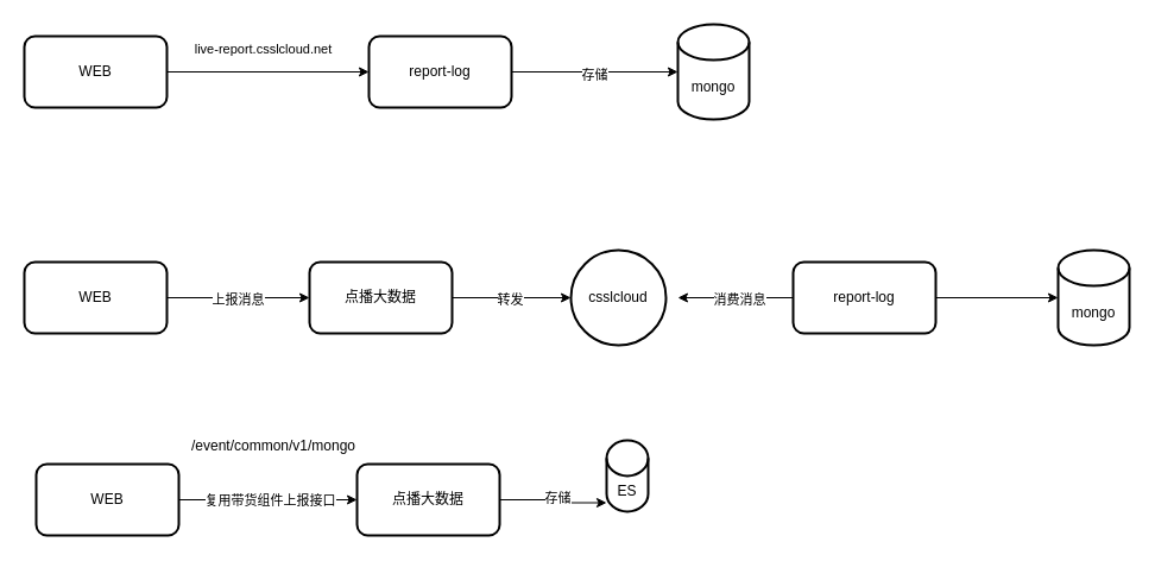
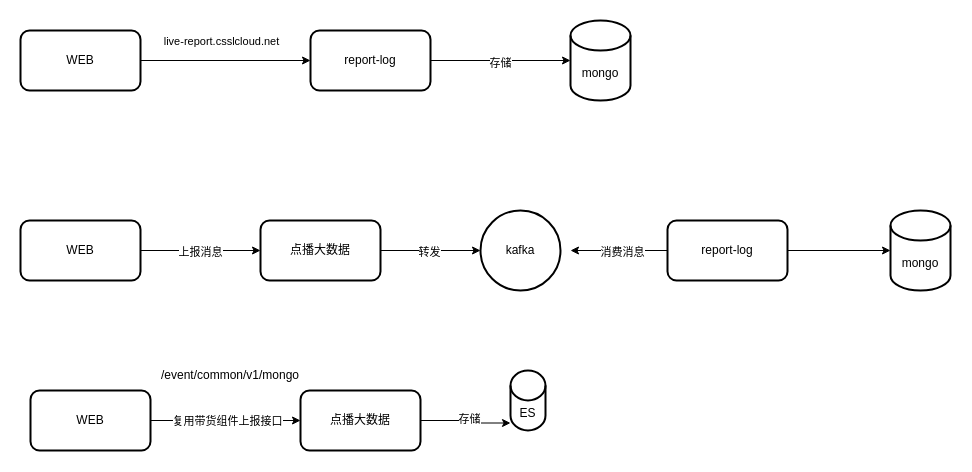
  <mxCell id="0" />
  <mxCell id="1" parent="0" />
  <mxCell id="2" style="edgeStyle=orthogonalEdgeStyle;rounded=0;orthogonalLoop=1;jettySize=auto;html=1;entryX=0;entryY=0.5;entryDx=0;entryDy=0;" edge="1" parent="1" source="4" target="7"><mxGeometry relative="1" as="geometry"><mxPoint x="230" y="60" as="targetPoint" /></mxGeometry></mxCell>
  <mxCell id="3" value="live-report.csslcloud.net" style="edgeLabel;html=1;align=center;verticalAlign=middle;resizable=0;points=[];" vertex="1" connectable="0" parent="2"><mxGeometry x="0.097" y="-1" relative="1" as="geometry"><mxPoint x="-13" y="-21" as="offset" /></mxGeometry></mxCell>
  <mxCell id="4" value="WEB" style="rounded=1;whiteSpace=wrap;html=1;strokeWidth=2;" vertex="1" parent="1"><mxGeometry x="20" y="30" width="120" height="60" as="geometry" /></mxCell>
  <mxCell id="5" style="edgeStyle=orthogonalEdgeStyle;rounded=0;orthogonalLoop=1;jettySize=auto;html=1;" edge="1" parent="1" source="7" target="8"><mxGeometry relative="1" as="geometry" /></mxCell>
  <mxCell id="6" value="存储" style="edgeLabel;html=1;align=center;verticalAlign=middle;resizable=0;points=[];" vertex="1" connectable="0" parent="5"><mxGeometry x="-0.012" y="-2" relative="1" as="geometry"><mxPoint as="offset" /></mxGeometry></mxCell>
  <mxCell id="7" value="report-log" style="rounded=1;whiteSpace=wrap;html=1;strokeWidth=2;" vertex="1" parent="1"><mxGeometry x="310" y="30" width="120" height="60" as="geometry" /></mxCell>
  <mxCell id="8" value="mongo" style="shape=cylinder3;whiteSpace=wrap;html=1;boundedLbl=1;backgroundOutline=1;size=15;strokeWidth=2;" vertex="1" parent="1"><mxGeometry x="570" y="20" width="60" height="80" as="geometry" /></mxCell>
  <mxCell id="9" style="edgeStyle=orthogonalEdgeStyle;rounded=0;orthogonalLoop=1;jettySize=auto;html=1;" edge="1" parent="1" source="11"><mxGeometry relative="1" as="geometry"><mxPoint x="260" y="250" as="targetPoint" /></mxGeometry></mxCell>
  <mxCell id="10" value="上报消息" style="edgeLabel;html=1;align=center;verticalAlign=middle;resizable=0;points=[];" vertex="1" connectable="0" parent="9"><mxGeometry x="-0.018" y="-1" relative="1" as="geometry"><mxPoint as="offset" /></mxGeometry></mxCell>
  <mxCell id="11" value="WEB" style="rounded=1;whiteSpace=wrap;html=1;strokeWidth=2;" vertex="1" parent="1"><mxGeometry x="20" y="220" width="120" height="60" as="geometry" /></mxCell>
  <mxCell id="12" value="" style="edgeStyle=orthogonalEdgeStyle;rounded=0;orthogonalLoop=1;jettySize=auto;html=1;" edge="1" parent="1" source="14" target="15"><mxGeometry relative="1" as="geometry" /></mxCell>
  <mxCell id="13" value="转发" style="edgeLabel;html=1;align=center;verticalAlign=middle;resizable=0;points=[];" vertex="1" connectable="0" parent="12"><mxGeometry x="-0.05" y="-1" relative="1" as="geometry"><mxPoint as="offset" /></mxGeometry></mxCell>
  <mxCell id="14" value="点播大数据" style="rounded=1;whiteSpace=wrap;html=1;strokeWidth=2;" vertex="1" parent="1"><mxGeometry x="260" y="220" width="120" height="60" as="geometry" /></mxCell>
- <mxCell id="15" value="csslcloud" style="ellipse;whiteSpace=wrap;html=1;rounded=1;strokeWidth=2;" vertex="1" parent="1"><mxGeometry x="480" y="210" width="80" height="80" as="geometry" /></mxCell>
+ <mxCell id="15" value="kafka" style="ellipse;whiteSpace=wrap;html=1;rounded=1;strokeWidth=2;" vertex="1" parent="1"><mxGeometry x="480" y="210" width="80" height="80" as="geometry" /></mxCell>
  <mxCell id="16" style="edgeStyle=orthogonalEdgeStyle;rounded=0;orthogonalLoop=1;jettySize=auto;html=1;" edge="1" parent="1" source="19"><mxGeometry relative="1" as="geometry"><mxPoint x="570" y="250" as="targetPoint" /></mxGeometry></mxCell>
  <mxCell id="17" value="消费消息" style="edgeLabel;html=1;align=center;verticalAlign=middle;resizable=0;points=[];" vertex="1" connectable="0" parent="16"><mxGeometry x="-0.053" y="1" relative="1" as="geometry"><mxPoint as="offset" /></mxGeometry></mxCell>
  <mxCell id="18" style="edgeStyle=orthogonalEdgeStyle;rounded=0;orthogonalLoop=1;jettySize=auto;html=1;" edge="1" parent="1" source="19" target="20"><mxGeometry relative="1" as="geometry" /></mxCell>
  <mxCell id="19" value="report-log" style="rounded=1;whiteSpace=wrap;html=1;strokeWidth=2;" vertex="1" parent="1"><mxGeometry x="667" y="220" width="120" height="60" as="geometry" /></mxCell>
  <mxCell id="20" value="mongo" style="shape=cylinder3;whiteSpace=wrap;html=1;boundedLbl=1;backgroundOutline=1;size=15;strokeWidth=2;" vertex="1" parent="1"><mxGeometry x="890" y="210" width="60" height="80" as="geometry" /></mxCell>
  <mxCell id="21" value="" style="edgeStyle=orthogonalEdgeStyle;rounded=0;orthogonalLoop=1;jettySize=auto;html=1;" edge="1" parent="1" source="23" target="26"><mxGeometry relative="1" as="geometry" /></mxCell>
  <mxCell id="22" value="复用带货组件上报接口" style="edgeLabel;html=1;align=center;verticalAlign=middle;resizable=0;points=[];" vertex="1" connectable="0" parent="21"><mxGeometry x="-0.385" y="3" relative="1" as="geometry"><mxPoint x="30" y="3" as="offset" /></mxGeometry></mxCell>
  <mxCell id="23" value="WEB" style="rounded=1;whiteSpace=wrap;html=1;strokeWidth=2;" vertex="1" parent="1"><mxGeometry x="30" y="390" width="120" height="60" as="geometry" /></mxCell>
  <mxCell id="24" value="" style="edgeStyle=orthogonalEdgeStyle;rounded=0;orthogonalLoop=1;jettySize=auto;html=1;entryX=0;entryY=0;entryDx=0;entryDy=52.5;entryPerimeter=0;" edge="1" parent="1" source="26" target="28"><mxGeometry relative="1" as="geometry"><mxPoint x="500" y="420" as="targetPoint" /></mxGeometry></mxCell>
  <mxCell id="25" value="存储" style="edgeLabel;html=1;align=center;verticalAlign=middle;resizable=0;points=[];" vertex="1" connectable="0" parent="24"><mxGeometry x="-0.027" y="4" relative="1" as="geometry"><mxPoint x="-1" y="-2" as="offset" /></mxGeometry></mxCell>
  <mxCell id="26" value="点播大数据" style="whiteSpace=wrap;html=1;rounded=1;strokeWidth=2;" vertex="1" parent="1"><mxGeometry x="300" y="390" width="120" height="60" as="geometry" /></mxCell>
  <mxCell id="27" value="/event/common/v1/mongo" style="text;html=1;align=center;verticalAlign=middle;whiteSpace=wrap;rounded=0;" vertex="1" parent="1"><mxGeometry x="200" y="360" width="60" height="30" as="geometry" /></mxCell>
  <mxCell id="28" value="ES" style="shape=cylinder3;whiteSpace=wrap;html=1;boundedLbl=1;backgroundOutline=1;size=15;strokeWidth=2;" vertex="1" parent="1"><mxGeometry x="510" y="370" width="35" height="60" as="geometry" /></mxCell>
